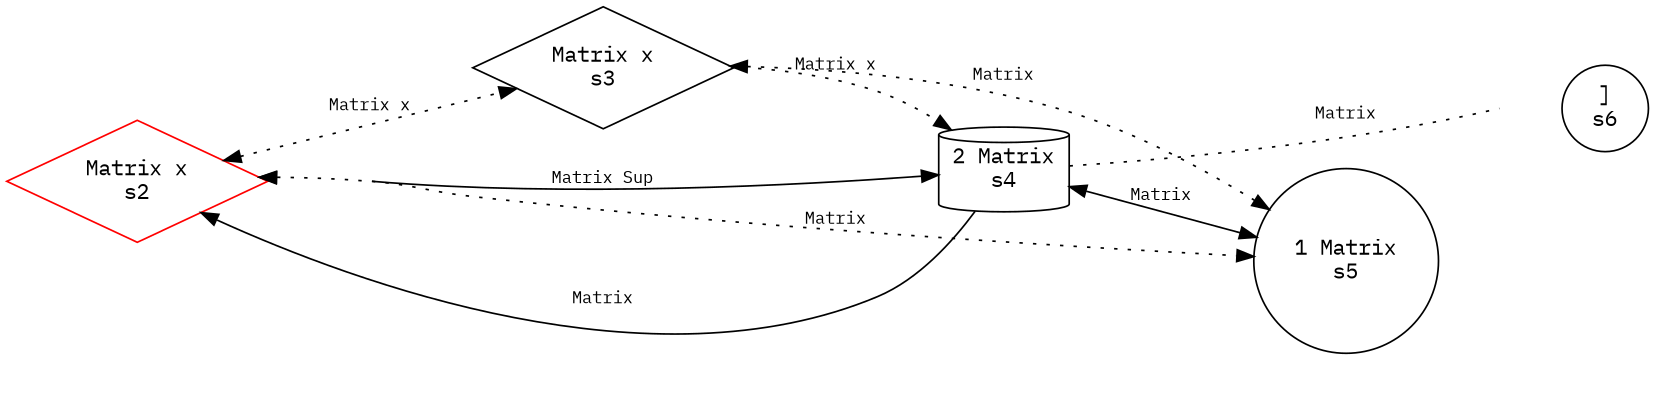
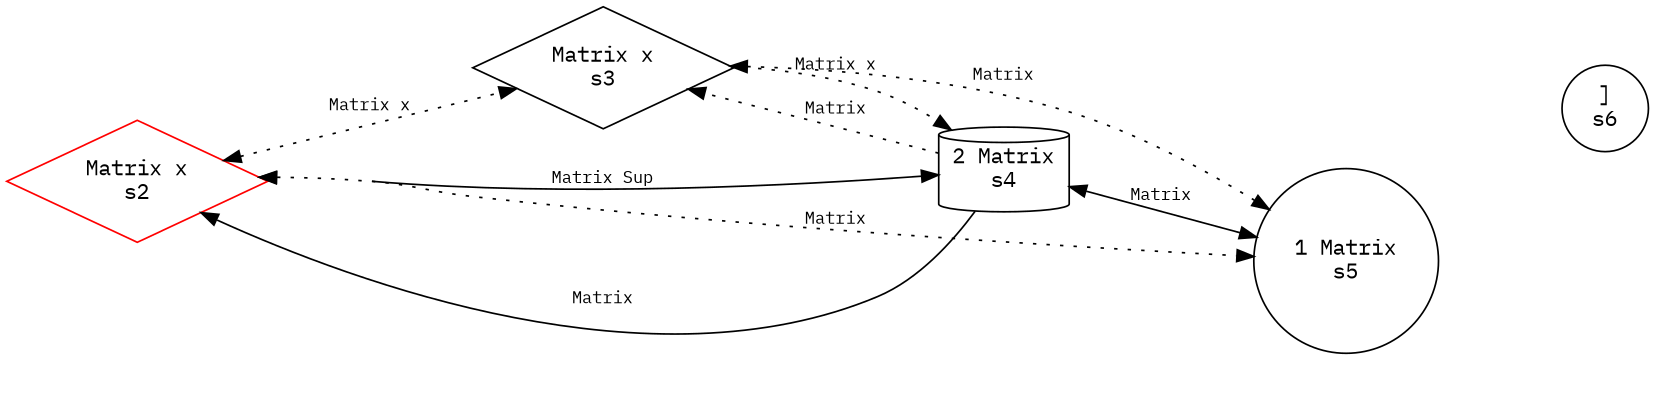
  digraph {
    concentrate=true
    fontname="IBM Plex Mono"
    ordering=out
    rankdir=LR
    ranksep=1.0
    node [color=black fontname="IBM Plex Mono" fontsize=13 shape=diamond]
    edge [fontname="IBM Plex Mono" fontsize=10 style=dotted weight=1]
    n1 [color=red label="Matrix x\ns2"]
    n2 [label="Matrix x\ns3"]
    n3 [label="2 Matrix\ns4" shape=cylinder]
    n4 [label="1 Matrix\ns5" shape=circle]
    n5 [label="]\ns6" shape=circle]
    n1 -> n2 [dir=both label="Matrix x"]
    n1 -> n3 [label="Matrix Sup" style=solid]
    n1 -> n4 [dir=both label=Matrix]
    n2 -> n3 [label="Matrix x"]
    n2 -> n4 [dir=both label=Matrix]
    n3 -> n1 [label=Matrix style=solid]
-   n3 -> n5 [label=Matrix]
+   n3 -> n2 [label=Matrix]
    n3 -> n4 [dir=both label=Matrix style=solid]
    n4 -> n5 [style=invis]
  }
